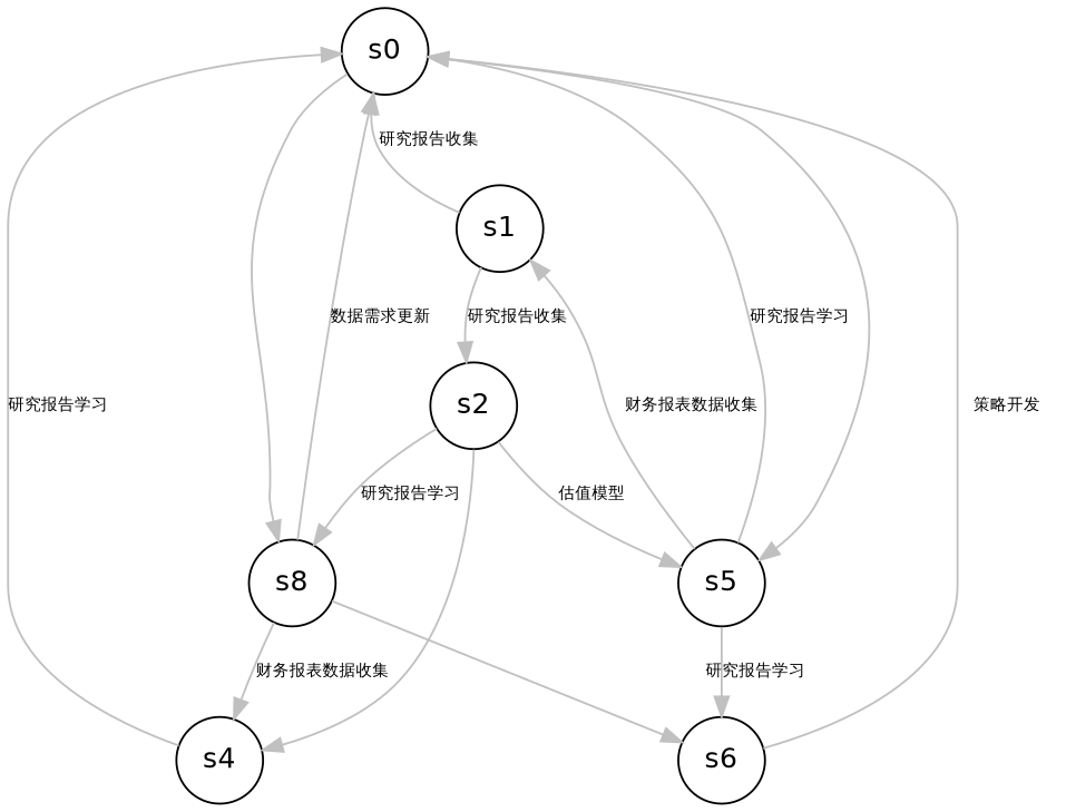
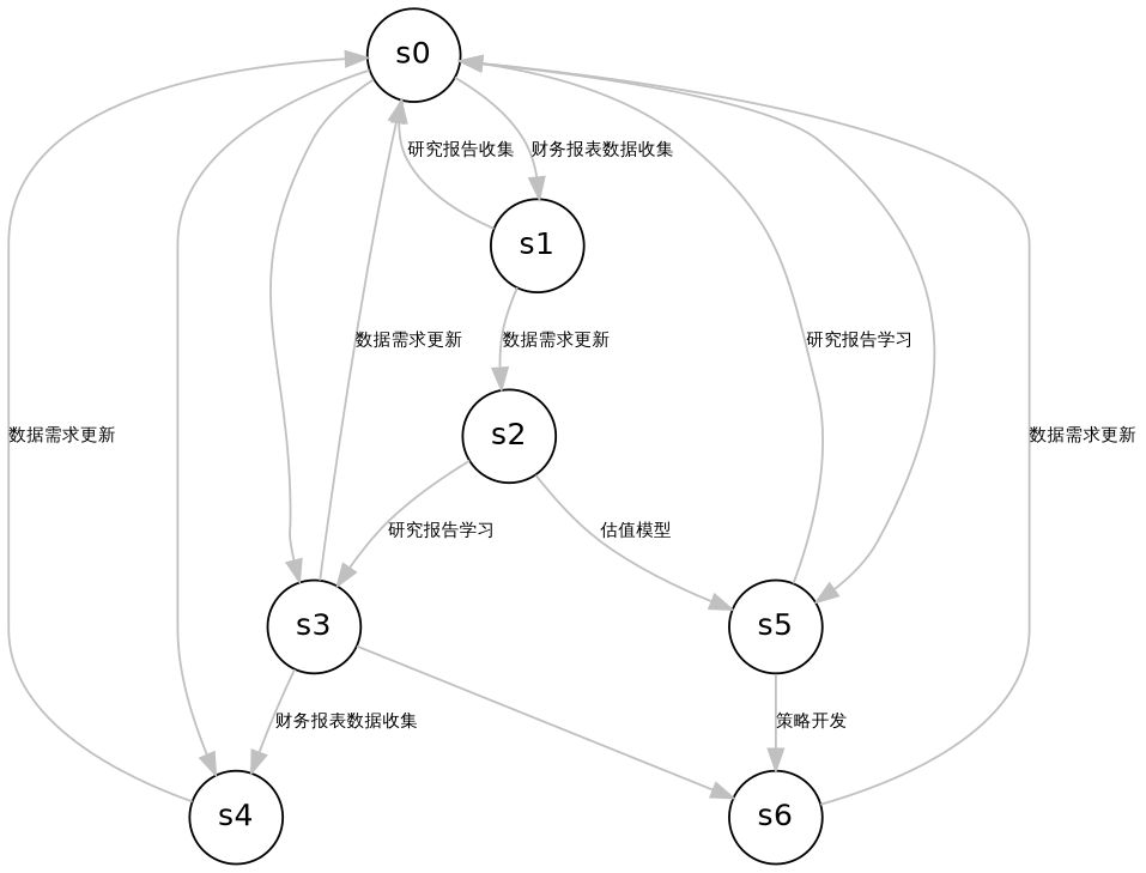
  digraph {
    fontname="DejaVu Sans"
    rankdir=TD
    node [fontname="DejaVu Sans" shape=circle]
    edge [color=grey fontname="DejaVu Sans" fontsize=8]
    s0
    s1
-   s3 [label=s8]
+   s3
    s4
    s5
    s2
    s6
-   s5 -> s1 [label="财务报表数据收集"]
+   s0 -> s1 [label="财务报表数据收集"]
    s0 -> s3
-   s2 -> s4
+   s0 -> s4
    s0 -> s5
    s1 -> s0 [label="研究报告收集"]
-   s1 -> s2 [label="研究报告收集"]
+   s1 -> s2 [label="数据需求更新"]
    s3 -> s0 [label="数据需求更新"]
    s3 -> s4 [label="财务报表数据收集"]
    s3 -> s6
-   s4 -> s0 [label="研究报告学习"]
+   s4 -> s0 [label="数据需求更新"]
    s5 -> s0 [label="研究报告学习"]
-   s5 -> s6 [label="研究报告学习"]
+   s5 -> s6 [label="策略开发"]
    s2 -> s3 [label="研究报告学习"]
    s2 -> s5 [label="估值模型"]
-   s6 -> s0 [label="策略开发"]
+   s6 -> s0 [label="数据需求更新"]
  }
